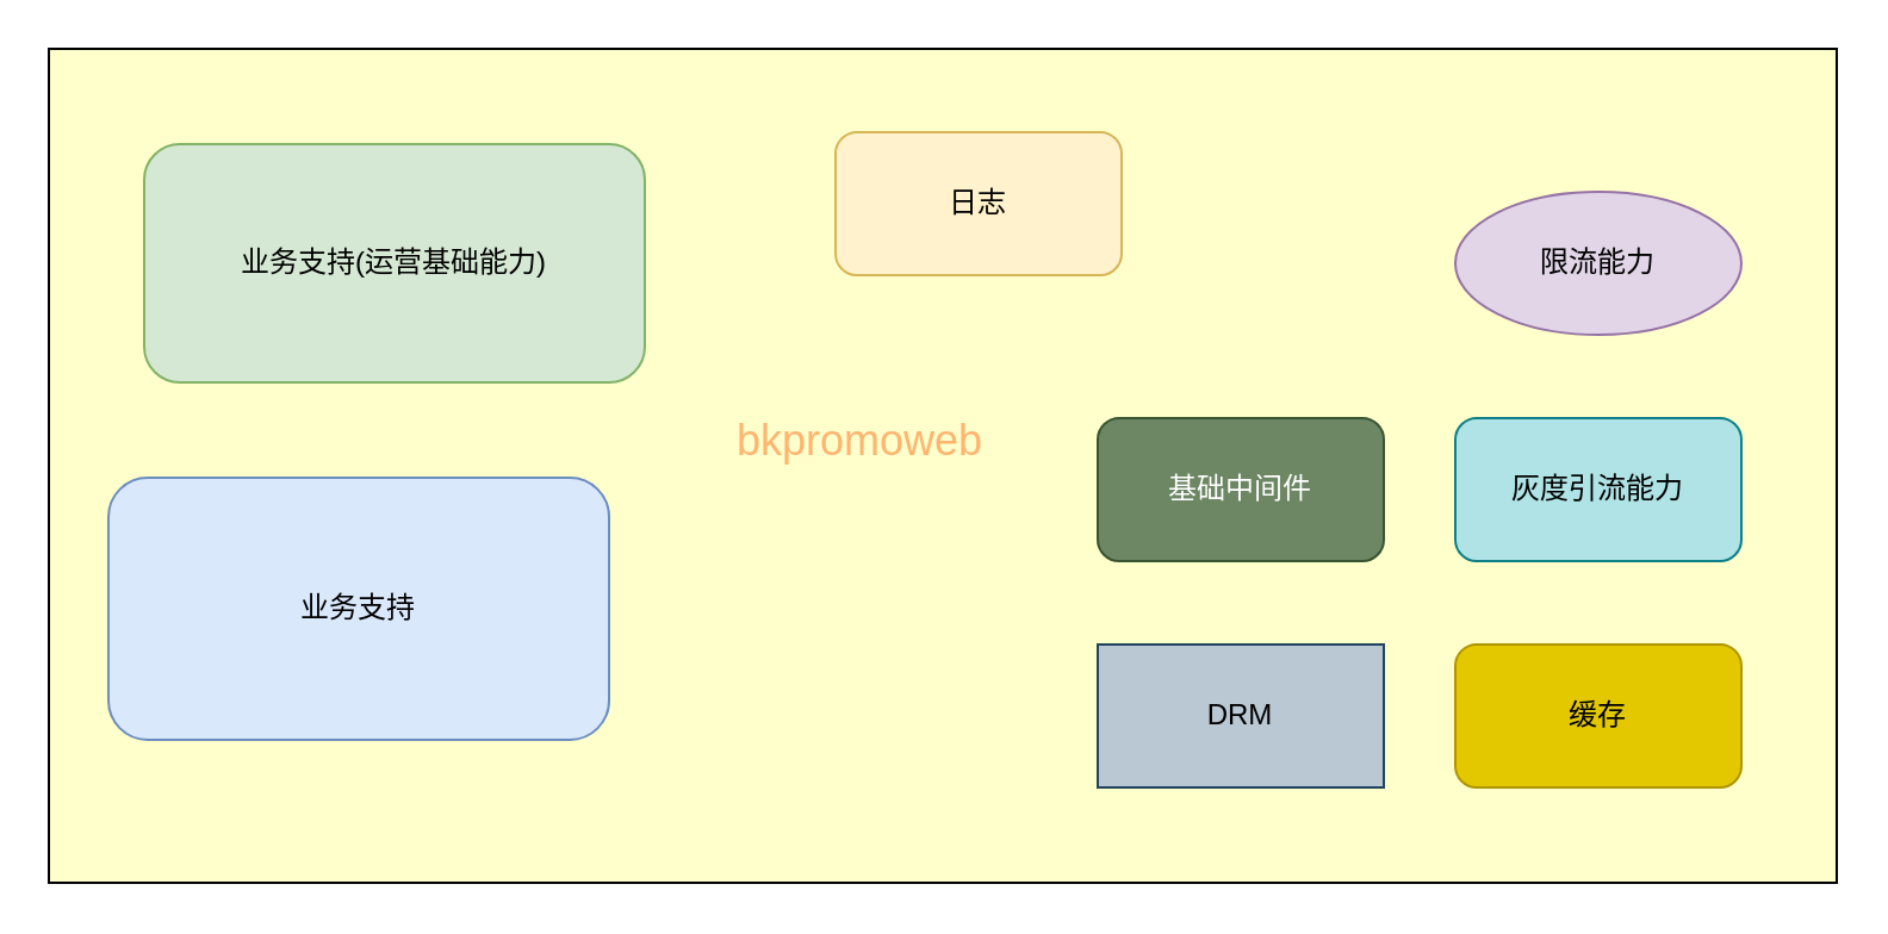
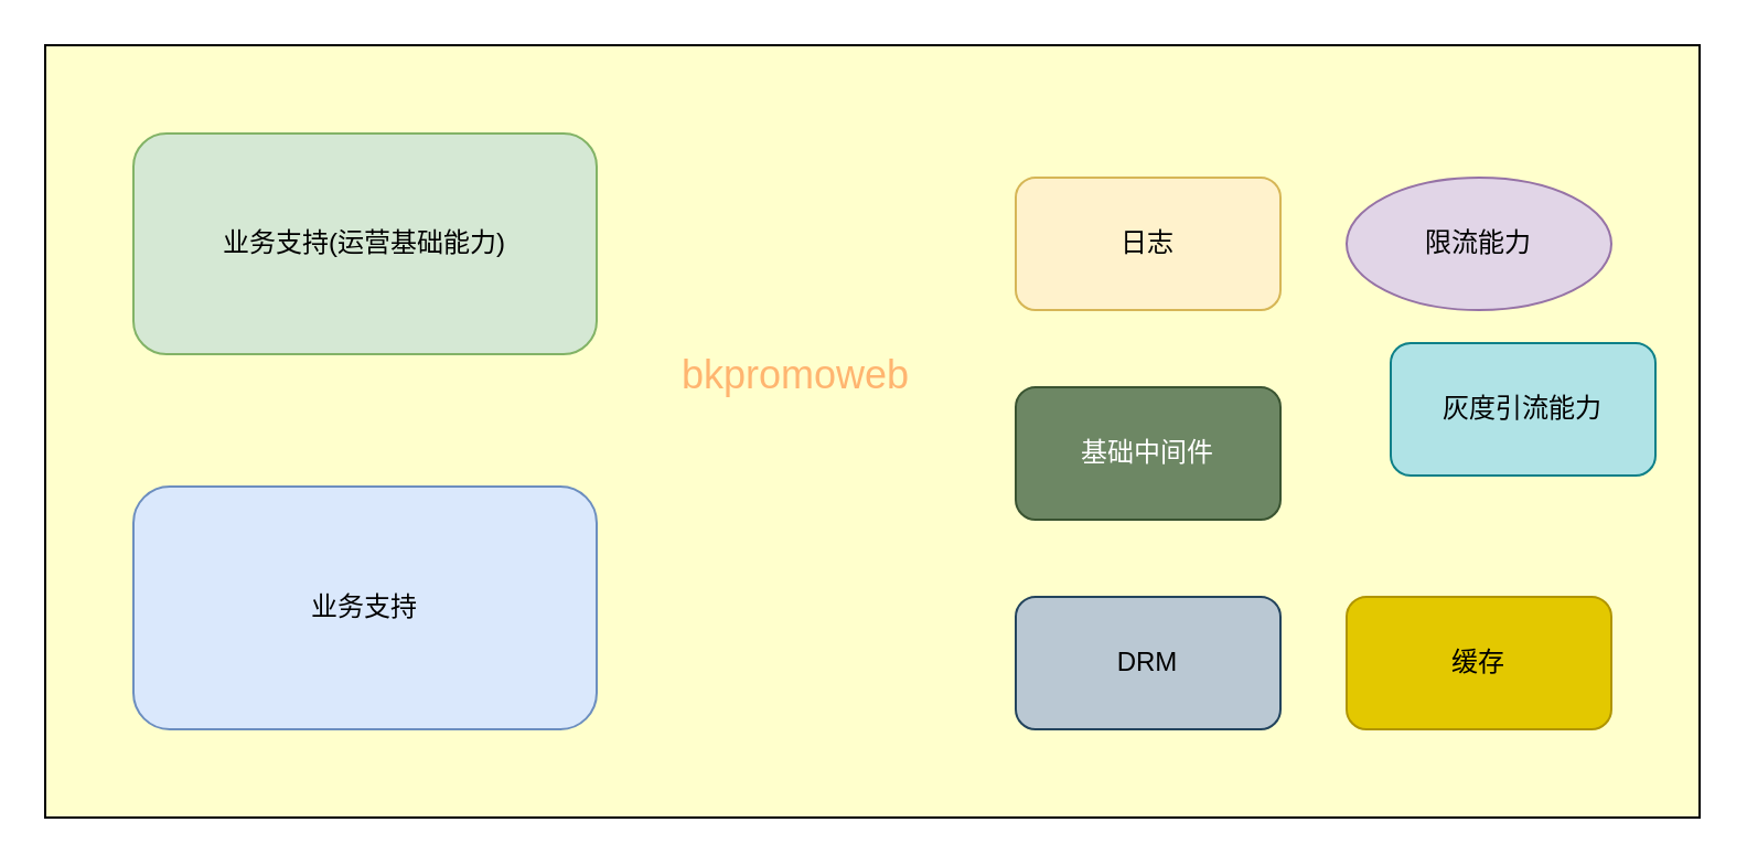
  <mxCell id="0" />
  <mxCell id="1" parent="0" />
  <mxCell id="2" value="" style="whiteSpace=wrap;html=1;fillColor=#FFFFCC;" parent="1" vertex="1"><mxGeometry x="20" y="20" width="750" height="350" as="geometry" /></mxCell>
  <mxCell id="3" value="基础中间件" style="rounded=1;whiteSpace=wrap;html=1;fillColor=#6d8764;fontColor=#ffffff;strokeColor=#3A5431;" parent="1" vertex="1"><mxGeometry x="460" y="175" width="120" height="60" as="geometry" /></mxCell>
- <mxCell id="4" value="灰度引流能力" style="rounded=1;whiteSpace=wrap;html=1;fillColor=#b0e3e6;strokeColor=#0e8088;" parent="1" vertex="1"><mxGeometry x="610" y="175" width="120" height="60" as="geometry" /></mxCell>
+ <mxCell id="4" value="灰度引流能力" style="rounded=1;whiteSpace=wrap;html=1;fillColor=#b0e3e6;strokeColor=#0e8088;" parent="1" vertex="1"><mxGeometry x="630" y="155" width="120" height="60" as="geometry" /></mxCell>
  <mxCell id="5" value="限流能力" style="ellipse;whiteSpace=wrap;html=1;fillColor=#e1d5e7;strokeColor=#9673a6;" parent="1" vertex="1"><mxGeometry x="610" y="80" width="120" height="60" as="geometry" /></mxCell>
- <mxCell id="6" value="日志" style="rounded=1;whiteSpace=wrap;html=1;fillColor=#fff2cc;strokeColor=#d6b656;" parent="1" vertex="1"><mxGeometry x="350" y="55" width="120" height="60" as="geometry" /></mxCell>
+ <mxCell id="6" value="日志" style="rounded=1;whiteSpace=wrap;html=1;fillColor=#fff2cc;strokeColor=#d6b656;" parent="1" vertex="1"><mxGeometry x="460" y="80" width="120" height="60" as="geometry" /></mxCell>
  <mxCell id="7" value="业务支持(运营基础能力)" style="rounded=1;whiteSpace=wrap;html=1;fillColor=#d5e8d4;strokeColor=#82b366;" parent="1" vertex="1"><mxGeometry x="60" y="60" width="210" height="100" as="geometry" /></mxCell>
- <mxCell id="8" value="业务支持" style="rounded=1;whiteSpace=wrap;html=1;fillColor=#dae8fc;strokeColor=#6c8ebf;" parent="1" vertex="1"><mxGeometry x="45" y="200" width="210" height="110" as="geometry" /></mxCell>
- <mxCell id="9" value="&lt;span&gt;DRM&lt;/span&gt;" style="whiteSpace=wrap;html=1;fillColor=#bac8d3;strokeColor=#23445d;rounded=0;" vertex="1" parent="1"><mxGeometry x="460" y="270" width="120" height="60" as="geometry" /></mxCell>
+ <mxCell id="8" value="业务支持" style="rounded=1;whiteSpace=wrap;html=1;fillColor=#dae8fc;strokeColor=#6c8ebf;" parent="1" vertex="1"><mxGeometry x="60" y="220" width="210" height="110" as="geometry" /></mxCell>
+ <mxCell id="9" value="&lt;span&gt;DRM&lt;/span&gt;" style="rounded=1;whiteSpace=wrap;html=1;fillColor=#bac8d3;strokeColor=#23445d;" vertex="1" parent="1"><mxGeometry x="460" y="270" width="120" height="60" as="geometry" /></mxCell>
  <mxCell id="10" value="缓存" style="rounded=1;whiteSpace=wrap;html=1;fillColor=#e3c800;strokeColor=#B09500;fontColor=#000000;" vertex="1" parent="1"><mxGeometry x="610" y="270" width="120" height="60" as="geometry" /></mxCell>
- <mxCell id="11" value="&lt;font style=&quot;font-size: 18px&quot; color=&quot;#ffb570&quot;&gt;bkpromoweb&lt;/font&gt;" style="text;html=1;align=center;verticalAlign=middle;resizable=0;points=[];autosize=1;strokeColor=none;fillColor=none;" vertex="1" parent="1"><mxGeometry x="300" y="175" width="120" height="20" as="geometry" /></mxCell>
+ <mxCell id="11" value="&lt;font style=&quot;font-size: 18px&quot; color=&quot;#ffb570&quot;&gt;bkpromoweb&lt;/font&gt;" style="text;html=1;align=center;verticalAlign=middle;resizable=0;points=[];autosize=1;strokeColor=none;fillColor=none;" vertex="1" parent="1"><mxGeometry x="300" y="160" width="120" height="20" as="geometry" /></mxCell>
